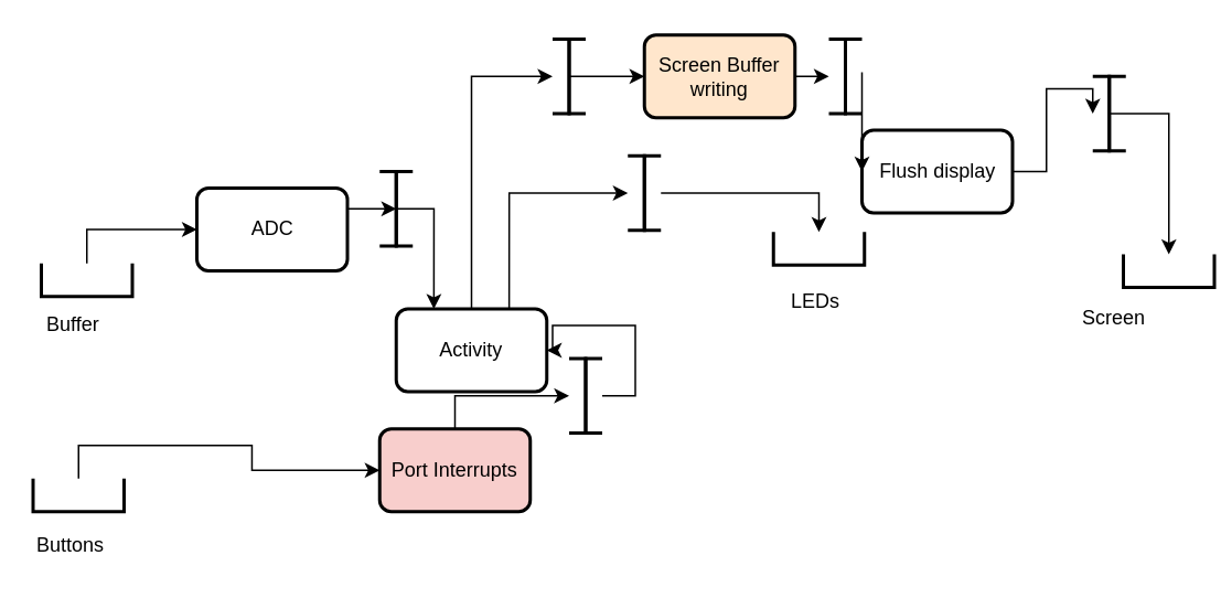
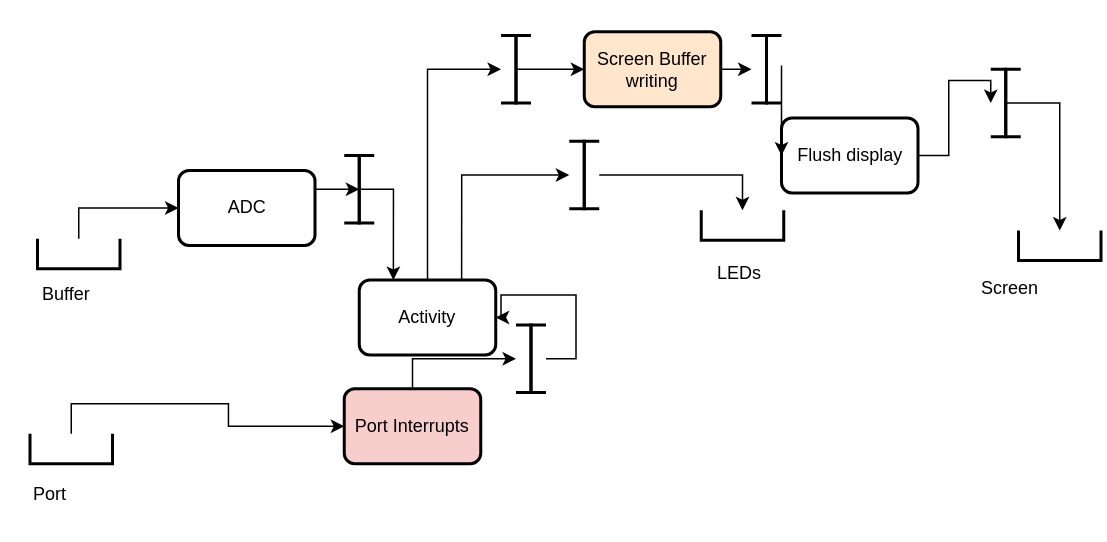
  <mxCell id="0" />
  <mxCell id="1" parent="0" />
  <mxCell id="2" style="edgeStyle=orthogonalEdgeStyle;rounded=0;orthogonalLoop=1;jettySize=auto;html=1;exitX=1;exitY=0.5;exitDx=0;exitDy=0;exitPerimeter=0;entryX=0;entryY=0.5;entryDx=0;entryDy=0;" edge="1" parent="1" source="3" target="11"><mxGeometry relative="1" as="geometry" /></mxCell>
  <mxCell id="3" value="" style="strokeWidth=2;html=1;shape=mxgraph.flowchart.annotation_1;align=left;pointerEvents=1;rotation=-90;" vertex="1" parent="1"><mxGeometry x="42" y="141" width="20" height="55" as="geometry" /></mxCell>
  <mxCell id="4" style="edgeStyle=orthogonalEdgeStyle;rounded=0;orthogonalLoop=1;jettySize=auto;html=1;exitX=1;exitY=0.5;exitDx=0;exitDy=0;exitPerimeter=0;entryX=0;entryY=0.5;entryDx=0;entryDy=0;" edge="1" parent="1" source="5" target="7"><mxGeometry relative="1" as="geometry" /></mxCell>
  <mxCell id="5" value="" style="strokeWidth=2;html=1;shape=mxgraph.flowchart.annotation_1;align=left;pointerEvents=1;rotation=-90;" vertex="1" parent="1"><mxGeometry x="37" y="271" width="20" height="55" as="geometry" /></mxCell>
  <mxCell id="6" style="edgeStyle=orthogonalEdgeStyle;rounded=0;orthogonalLoop=1;jettySize=auto;html=1;exitX=0.5;exitY=0;exitDx=0;exitDy=0;entryX=1;entryY=0.5;entryDx=0;entryDy=0;entryPerimeter=0;" edge="1" parent="1" source="7" target="34"><mxGeometry relative="1" as="geometry" /></mxCell>
  <mxCell id="7" value="&lt;font style=&quot;font-size: 12px&quot;&gt;Port Interrupts&lt;/font&gt;" style="rounded=1;whiteSpace=wrap;html=1;absoluteArcSize=1;arcSize=14;strokeWidth=2;fillColor=#f8cecc;" vertex="1" parent="1"><mxGeometry x="229" y="258.5" width="91" height="50" as="geometry" /></mxCell>
  <mxCell id="8" style="edgeStyle=orthogonalEdgeStyle;rounded=0;orthogonalLoop=1;jettySize=auto;html=1;exitX=1;exitY=0.5;exitDx=0;exitDy=0;entryX=1;entryY=0.5;entryDx=0;entryDy=0;entryPerimeter=0;" edge="1" parent="1" source="9" target="47"><mxGeometry relative="1" as="geometry"><Array as="points"><mxPoint x="632" y="53" /><mxPoint x="660" y="53" /></Array></mxGeometry></mxCell>
  <mxCell id="9" value="&lt;font style=&quot;font-size: 12px&quot;&gt;Flush display&lt;/font&gt;" style="rounded=1;whiteSpace=wrap;html=1;absoluteArcSize=1;arcSize=14;strokeWidth=2;" vertex="1" parent="1"><mxGeometry x="520.5" y="78" width="91" height="50" as="geometry" /></mxCell>
  <mxCell id="10" style="edgeStyle=orthogonalEdgeStyle;rounded=0;orthogonalLoop=1;jettySize=auto;html=1;exitX=1;exitY=0.5;exitDx=0;exitDy=0;entryX=0;entryY=0.5;entryDx=0;entryDy=0;entryPerimeter=0;" edge="1" parent="1" source="11" target="26"><mxGeometry relative="1" as="geometry"><Array as="points"><mxPoint x="205" y="125" /></Array></mxGeometry></mxCell>
  <mxCell id="11" value="&lt;font style=&quot;font-size: 12px&quot;&gt;ADC&lt;/font&gt;" style="rounded=1;whiteSpace=wrap;html=1;absoluteArcSize=1;arcSize=14;strokeWidth=2;" vertex="1" parent="1"><mxGeometry x="118.5" y="113" width="91" height="50" as="geometry" /></mxCell>
  <mxCell id="12" style="edgeStyle=orthogonalEdgeStyle;rounded=0;orthogonalLoop=1;jettySize=auto;html=1;exitX=1;exitY=0.5;exitDx=0;exitDy=0;entryX=1;entryY=0.5;entryDx=0;entryDy=0;entryPerimeter=0;" edge="1" parent="1" source="13" target="54"><mxGeometry relative="1" as="geometry" /></mxCell>
  <mxCell id="13" value="&lt;font style=&quot;font-size: 12px&quot;&gt;Screen Buffer writing&lt;/font&gt;" style="rounded=1;whiteSpace=wrap;html=1;absoluteArcSize=1;arcSize=14;strokeWidth=2;fillColor=#ffe6cc;" vertex="1" parent="1"><mxGeometry x="389" y="20.5" width="91" height="50" as="geometry" /></mxCell>
  <mxCell id="14" value="Buffer" style="text;html=1;resizable=0;points=[];autosize=1;align=left;verticalAlign=top;spacingTop=-4;" vertex="1" parent="1"><mxGeometry x="26" y="186" width="50" height="20" as="geometry" /></mxCell>
- <mxCell id="15" value="Buttons" style="text;html=1;resizable=0;points=[];autosize=1;align=left;verticalAlign=top;spacingTop=-4;" vertex="1" parent="1"><mxGeometry x="20" y="319" width="60" height="20" as="geometry" /></mxCell>
+ <mxCell id="15" value="Port" style="text;html=1;resizable=0;points=[];autosize=1;align=left;verticalAlign=top;spacingTop=-4;" vertex="1" parent="1"><mxGeometry x="20" y="319" width="60" height="20" as="geometry" /></mxCell>
  <mxCell id="16" value="" style="strokeWidth=2;html=1;shape=mxgraph.flowchart.annotation_1;align=left;pointerEvents=1;rotation=-90;" vertex="1" parent="1"><mxGeometry x="484.5" y="122" width="20" height="55" as="geometry" /></mxCell>
  <mxCell id="17" value="LEDs&lt;br&gt;&lt;br&gt;" style="text;html=1;resizable=0;points=[];autosize=1;align=left;verticalAlign=top;spacingTop=-4;" vertex="1" parent="1"><mxGeometry x="475.5" y="172" width="40" height="30" as="geometry" /></mxCell>
  <mxCell id="18" value="" style="strokeWidth=2;html=1;shape=mxgraph.flowchart.annotation_1;align=left;pointerEvents=1;rotation=-90;" vertex="1" parent="1"><mxGeometry x="696" y="135.5" width="20" height="55" as="geometry" /></mxCell>
  <mxCell id="19" value="Screen" style="text;html=1;resizable=0;points=[];autosize=1;align=left;verticalAlign=top;spacingTop=-4;" vertex="1" parent="1"><mxGeometry x="652" y="182" width="50" height="20" as="geometry" /></mxCell>
  <mxCell id="20" style="edgeStyle=orthogonalEdgeStyle;rounded=0;orthogonalLoop=1;jettySize=auto;html=1;exitX=0.75;exitY=0;exitDx=0;exitDy=0;entryX=1;entryY=0.5;entryDx=0;entryDy=0;entryPerimeter=0;" edge="1" parent="1" source="22" target="30"><mxGeometry relative="1" as="geometry" /></mxCell>
  <mxCell id="21" style="edgeStyle=orthogonalEdgeStyle;rounded=0;orthogonalLoop=1;jettySize=auto;html=1;exitX=0.5;exitY=0;exitDx=0;exitDy=0;entryX=1;entryY=0.5;entryDx=0;entryDy=0;entryPerimeter=0;" edge="1" parent="1" source="22" target="42"><mxGeometry relative="1" as="geometry" /></mxCell>
  <mxCell id="22" value="&lt;font style=&quot;font-size: 12px&quot;&gt;Activity&lt;/font&gt;" style="rounded=1;whiteSpace=wrap;html=1;absoluteArcSize=1;arcSize=14;strokeWidth=2;" vertex="1" parent="1"><mxGeometry x="239" y="186" width="91" height="50" as="geometry" /></mxCell>
  <mxCell id="23" value="" style="group" vertex="1" connectable="0" parent="1"><mxGeometry x="229" y="103" width="20" height="45" as="geometry" /></mxCell>
  <mxCell id="24" value="" style="group" vertex="1" connectable="0" parent="23"><mxGeometry width="20" height="45" as="geometry" /></mxCell>
  <mxCell id="25" value="" style="strokeWidth=2;html=1;shape=mxgraph.flowchart.annotation_1;align=left;pointerEvents=1" vertex="1" parent="24"><mxGeometry x="10" width="10" height="45" as="geometry" /></mxCell>
  <mxCell id="26" value="" style="strokeWidth=2;html=1;shape=mxgraph.flowchart.annotation_1;align=left;pointerEvents=1;rotation=180;" vertex="1" parent="24"><mxGeometry width="10" height="45" as="geometry" /></mxCell>
  <mxCell id="27" value="" style="group" vertex="1" connectable="0" parent="1"><mxGeometry x="379" y="93.5" width="20" height="45" as="geometry" /></mxCell>
  <mxCell id="28" value="" style="group" vertex="1" connectable="0" parent="27"><mxGeometry width="20" height="45" as="geometry" /></mxCell>
  <mxCell id="29" value="" style="strokeWidth=2;html=1;shape=mxgraph.flowchart.annotation_1;align=left;pointerEvents=1" vertex="1" parent="28"><mxGeometry x="10" width="10" height="45" as="geometry" /></mxCell>
  <mxCell id="30" value="" style="strokeWidth=2;html=1;shape=mxgraph.flowchart.annotation_1;align=left;pointerEvents=1;rotation=180;" vertex="1" parent="28"><mxGeometry width="10" height="45" as="geometry" /></mxCell>
  <mxCell id="31" value="" style="group" vertex="1" connectable="0" parent="1"><mxGeometry x="343.5" y="216" width="20" height="45" as="geometry" /></mxCell>
  <mxCell id="32" value="" style="group" vertex="1" connectable="0" parent="31"><mxGeometry width="20" height="45" as="geometry" /></mxCell>
  <mxCell id="33" value="" style="strokeWidth=2;html=1;shape=mxgraph.flowchart.annotation_1;align=left;pointerEvents=1" vertex="1" parent="32"><mxGeometry x="10" width="10" height="45" as="geometry" /></mxCell>
  <mxCell id="34" value="" style="strokeWidth=2;html=1;shape=mxgraph.flowchart.annotation_1;align=left;pointerEvents=1;rotation=180;" vertex="1" parent="32"><mxGeometry width="10" height="45" as="geometry" /></mxCell>
  <mxCell id="35" style="edgeStyle=orthogonalEdgeStyle;rounded=0;orthogonalLoop=1;jettySize=auto;html=1;exitX=0;exitY=0.5;exitDx=0;exitDy=0;exitPerimeter=0;entryX=0.25;entryY=0;entryDx=0;entryDy=0;" edge="1" parent="1" source="26" target="22"><mxGeometry relative="1" as="geometry" /></mxCell>
  <mxCell id="36" style="edgeStyle=orthogonalEdgeStyle;rounded=0;orthogonalLoop=1;jettySize=auto;html=1;exitX=1;exitY=0.5;exitDx=0;exitDy=0;exitPerimeter=0;entryX=1;entryY=0.5;entryDx=0;entryDy=0;" edge="1" parent="1" source="33" target="22"><mxGeometry relative="1" as="geometry" /></mxCell>
  <mxCell id="37" style="edgeStyle=orthogonalEdgeStyle;rounded=0;orthogonalLoop=1;jettySize=auto;html=1;exitX=1;exitY=0.5;exitDx=0;exitDy=0;exitPerimeter=0;entryX=1;entryY=0.5;entryDx=0;entryDy=0;entryPerimeter=0;" edge="1" parent="1" source="29" target="16"><mxGeometry relative="1" as="geometry"><Array as="points"><mxPoint x="495" y="116" /></Array></mxGeometry></mxCell>
  <mxCell id="38" value="" style="group" vertex="1" connectable="0" parent="1"><mxGeometry x="333.5" y="23" width="20" height="45" as="geometry" /></mxCell>
  <mxCell id="39" value="" style="group" vertex="1" connectable="0" parent="38"><mxGeometry width="20" height="45" as="geometry" /></mxCell>
  <mxCell id="40" value="" style="group" vertex="1" connectable="0" parent="39"><mxGeometry width="20" height="45" as="geometry" /></mxCell>
  <mxCell id="41" value="" style="strokeWidth=2;html=1;shape=mxgraph.flowchart.annotation_1;align=left;pointerEvents=1" vertex="1" parent="40"><mxGeometry x="10" width="10" height="45" as="geometry" /></mxCell>
  <mxCell id="42" value="" style="strokeWidth=2;html=1;shape=mxgraph.flowchart.annotation_1;align=left;pointerEvents=1;rotation=180;" vertex="1" parent="40"><mxGeometry width="10" height="45" as="geometry" /></mxCell>
  <mxCell id="43" value="" style="group" vertex="1" connectable="0" parent="1"><mxGeometry x="660" y="45.5" width="20" height="45" as="geometry" /></mxCell>
  <mxCell id="44" value="" style="group" vertex="1" connectable="0" parent="43"><mxGeometry width="20" height="45" as="geometry" /></mxCell>
  <mxCell id="45" value="" style="group" vertex="1" connectable="0" parent="44"><mxGeometry width="20" height="45" as="geometry" /></mxCell>
  <mxCell id="46" value="" style="strokeWidth=2;html=1;shape=mxgraph.flowchart.annotation_1;align=left;pointerEvents=1" vertex="1" parent="45"><mxGeometry x="10" width="10" height="45" as="geometry" /></mxCell>
  <mxCell id="47" value="" style="strokeWidth=2;html=1;shape=mxgraph.flowchart.annotation_1;align=left;pointerEvents=1;rotation=180;" vertex="1" parent="45"><mxGeometry width="10" height="45" as="geometry" /></mxCell>
  <mxCell id="48" style="edgeStyle=orthogonalEdgeStyle;rounded=0;orthogonalLoop=1;jettySize=auto;html=1;exitX=0;exitY=0.5;exitDx=0;exitDy=0;exitPerimeter=0;entryX=0;entryY=0.5;entryDx=0;entryDy=0;" edge="1" parent="1" source="42" target="13"><mxGeometry relative="1" as="geometry" /></mxCell>
  <mxCell id="49" style="edgeStyle=orthogonalEdgeStyle;rounded=0;orthogonalLoop=1;jettySize=auto;html=1;exitX=0;exitY=0.5;exitDx=0;exitDy=0;exitPerimeter=0;" edge="1" parent="1" source="47" target="18"><mxGeometry relative="1" as="geometry" /></mxCell>
  <mxCell id="50" value="" style="group" vertex="1" connectable="0" parent="1"><mxGeometry x="500.5" y="23" width="20" height="45" as="geometry" /></mxCell>
  <mxCell id="51" value="" style="group" vertex="1" connectable="0" parent="50"><mxGeometry width="20" height="45" as="geometry" /></mxCell>
  <mxCell id="52" value="" style="group" vertex="1" connectable="0" parent="51"><mxGeometry width="20" height="45" as="geometry" /></mxCell>
  <mxCell id="53" value="" style="strokeWidth=2;html=1;shape=mxgraph.flowchart.annotation_1;align=left;pointerEvents=1" vertex="1" parent="52"><mxGeometry x="10" width="10" height="45" as="geometry" /></mxCell>
  <mxCell id="54" value="" style="strokeWidth=2;html=1;shape=mxgraph.flowchart.annotation_1;align=left;pointerEvents=1;rotation=180;" vertex="1" parent="52"><mxGeometry width="10" height="45" as="geometry" /></mxCell>
  <mxCell id="55" style="edgeStyle=orthogonalEdgeStyle;rounded=0;orthogonalLoop=1;jettySize=auto;html=1;exitX=1;exitY=0.5;exitDx=0;exitDy=0;exitPerimeter=0;entryX=0;entryY=0.5;entryDx=0;entryDy=0;" edge="1" parent="1" source="53" target="9"><mxGeometry relative="1" as="geometry"><Array as="points"><mxPoint x="520" y="43" /></Array></mxGeometry></mxCell>
